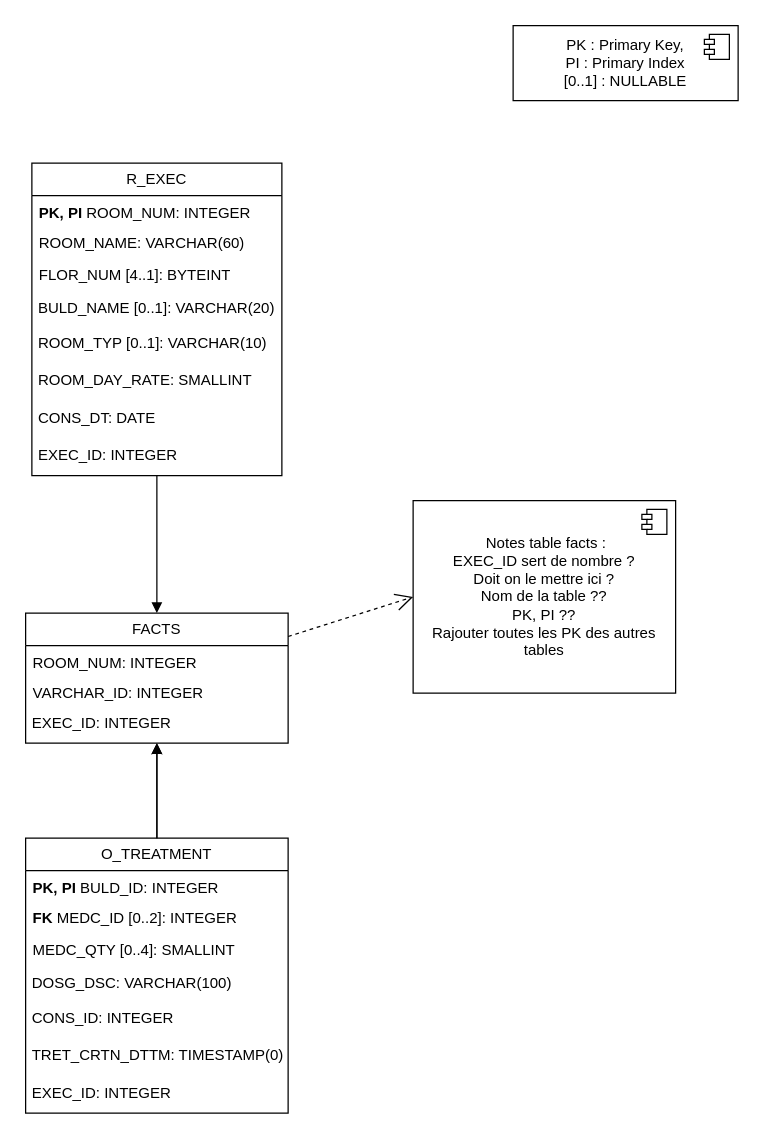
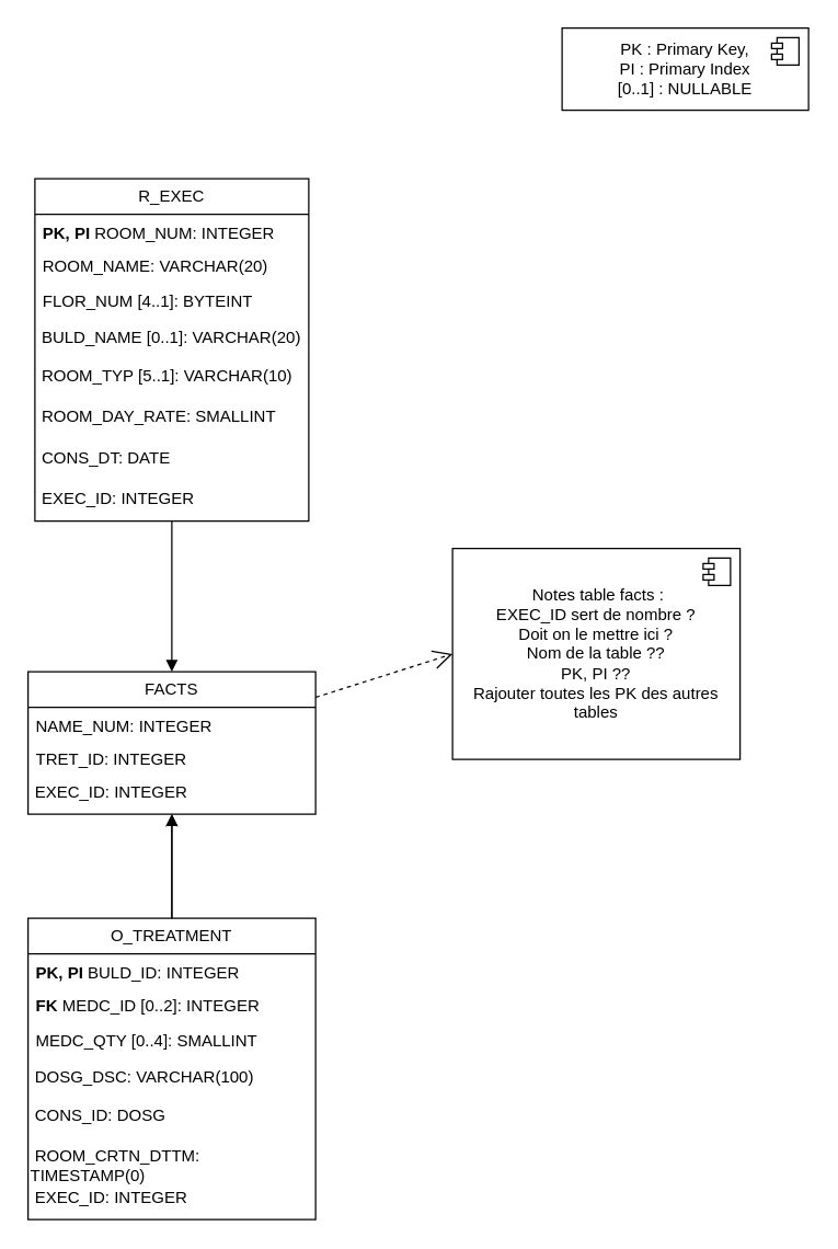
  <mxCell id="0" />
  <mxCell id="1" parent="0" />
  <mxCell id="2" value="R_EXEC" style="swimlane;fontStyle=0;childLayout=stackLayout;horizontal=1;startSize=26;fillColor=none;horizontalStack=0;resizeParent=1;resizeParentMax=0;resizeLast=0;collapsible=1;marginBottom=0;whiteSpace=wrap;html=1;" vertex="1" parent="1"><mxGeometry x="25" y="130" width="200" height="250" as="geometry" /></mxCell>
  <mxCell id="3" value="&lt;b&gt;PK, PI &lt;/b&gt;ROOM_NUM: INTEGER" style="text;strokeColor=none;fillColor=none;align=left;verticalAlign=top;spacingLeft=4;spacingRight=4;overflow=hidden;rotatable=0;points=[[0,0.5],[1,0.5]];portConstraint=eastwest;whiteSpace=wrap;html=1;" vertex="1" parent="2"><mxGeometry y="26" width="200" height="24" as="geometry" /></mxCell>
- <mxCell id="4" value="ROOM_NAME: VARCHAR(60)" style="text;strokeColor=none;fillColor=none;align=left;verticalAlign=top;spacingLeft=4;spacingRight=4;overflow=hidden;rotatable=0;points=[[0,0.5],[1,0.5]];portConstraint=eastwest;whiteSpace=wrap;html=1;" vertex="1" parent="2"><mxGeometry y="50" width="200" height="26" as="geometry" /></mxCell>
+ <mxCell id="4" value="ROOM_NAME: VARCHAR(20)" style="text;strokeColor=none;fillColor=none;align=left;verticalAlign=top;spacingLeft=4;spacingRight=4;overflow=hidden;rotatable=0;points=[[0,0.5],[1,0.5]];portConstraint=eastwest;whiteSpace=wrap;html=1;" vertex="1" parent="2"><mxGeometry y="50" width="200" height="26" as="geometry" /></mxCell>
  <mxCell id="5" value="FLOR_NUM [4..1]: BYTEINT" style="text;strokeColor=none;fillColor=none;align=left;verticalAlign=top;spacingLeft=4;spacingRight=4;overflow=hidden;rotatable=0;points=[[0,0.5],[1,0.5]];portConstraint=eastwest;whiteSpace=wrap;html=1;" vertex="1" parent="2"><mxGeometry y="76" width="200" height="26" as="geometry" /></mxCell>
  <mxCell id="6" value="&amp;nbsp;BULD_NAME [0..1]: VARCHAR(20)" style="text;whiteSpace=wrap;html=1;" vertex="1" parent="2"><mxGeometry y="102" width="200" height="28" as="geometry" /></mxCell>
- <mxCell id="7" value="&amp;nbsp;ROOM_TYP [0..1]: VARCHAR(10)" style="text;whiteSpace=wrap;html=1;" vertex="1" parent="2"><mxGeometry y="130" width="200" height="30" as="geometry" /></mxCell>
+ <mxCell id="7" value="&amp;nbsp;ROOM_TYP [5..1]: VARCHAR(10)" style="text;whiteSpace=wrap;html=1;" vertex="1" parent="2"><mxGeometry y="130" width="200" height="30" as="geometry" /></mxCell>
  <mxCell id="8" value="&amp;nbsp;ROOM_DAY_RATE: SMALLINT" style="text;whiteSpace=wrap;html=1;" vertex="1" parent="2"><mxGeometry y="160" width="200" height="30" as="geometry" /></mxCell>
  <mxCell id="9" value="&amp;nbsp;CONS_DT: DATE" style="text;whiteSpace=wrap;html=1;" vertex="1" parent="2"><mxGeometry y="190" width="200" height="30" as="geometry" /></mxCell>
  <mxCell id="10" value="&amp;nbsp;EXEC_ID: INTEGER" style="text;whiteSpace=wrap;html=1;" vertex="1" parent="2"><mxGeometry y="220" width="200" height="30" as="geometry" /></mxCell>
  <mxCell id="11" value="&lt;div&gt;PK : Primary Key,&lt;/div&gt;&lt;div&gt;PI : Primary Index&lt;/div&gt;&lt;div&gt;[0..1] : NULLABLE&lt;br&gt;&lt;/div&gt;" style="html=1;dropTarget=0;whiteSpace=wrap;" vertex="1" parent="1"><mxGeometry x="410" y="20" width="180" height="60" as="geometry" /></mxCell>
  <mxCell id="12" value="" style="shape=module;jettyWidth=8;jettyHeight=4;" vertex="1" parent="11"><mxGeometry x="1" width="20" height="20" relative="1" as="geometry"><mxPoint x="-27" y="7" as="offset" /></mxGeometry></mxCell>
  <mxCell id="13" value="" style="edgeStyle=orthogonalEdgeStyle;rounded=0;orthogonalLoop=1;jettySize=auto;html=1;" edge="1" parent="1" source="14" target="25"><mxGeometry relative="1" as="geometry" /></mxCell>
  <mxCell id="14" value="O_TREATMENT" style="swimlane;fontStyle=0;childLayout=stackLayout;horizontal=1;startSize=26;fillColor=none;horizontalStack=0;resizeParent=1;resizeParentMax=0;resizeLast=0;collapsible=1;marginBottom=0;whiteSpace=wrap;html=1;" vertex="1" parent="1"><mxGeometry x="20" y="670" width="210" height="220" as="geometry" /></mxCell>
  <mxCell id="15" value="&lt;b&gt;PK, PI &lt;/b&gt;BULD_ID: INTEGER" style="text;strokeColor=none;fillColor=none;align=left;verticalAlign=top;spacingLeft=4;spacingRight=4;overflow=hidden;rotatable=0;points=[[0,0.5],[1,0.5]];portConstraint=eastwest;whiteSpace=wrap;html=1;" vertex="1" parent="14"><mxGeometry y="26" width="210" height="24" as="geometry" /></mxCell>
  <mxCell id="16" value="&lt;b&gt;FK &lt;/b&gt;MEDC_ID [0..2]: INTEGER" style="text;strokeColor=none;fillColor=none;align=left;verticalAlign=top;spacingLeft=4;spacingRight=4;overflow=hidden;rotatable=0;points=[[0,0.5],[1,0.5]];portConstraint=eastwest;whiteSpace=wrap;html=1;" vertex="1" parent="14"><mxGeometry y="50" width="210" height="26" as="geometry" /></mxCell>
  <mxCell id="17" value="MEDC_QTY [0..4]: SMALLINT" style="text;strokeColor=none;fillColor=none;align=left;verticalAlign=top;spacingLeft=4;spacingRight=4;overflow=hidden;rotatable=0;points=[[0,0.5],[1,0.5]];portConstraint=eastwest;whiteSpace=wrap;html=1;" vertex="1" parent="14"><mxGeometry y="76" width="210" height="26" as="geometry" /></mxCell>
  <mxCell id="18" value="&amp;nbsp;DOSG_DSC: VARCHAR(100)" style="text;whiteSpace=wrap;html=1;" vertex="1" parent="14"><mxGeometry y="102" width="210" height="28" as="geometry" /></mxCell>
- <mxCell id="19" value="&amp;nbsp;CONS_ID: INTEGER" style="text;whiteSpace=wrap;html=1;" vertex="1" parent="14"><mxGeometry y="130" width="210" height="30" as="geometry" /></mxCell>
- <mxCell id="20" value="&amp;nbsp;TRET_CRTN_DTTM: TIMESTAMP(0)" style="text;whiteSpace=wrap;html=1;" vertex="1" parent="14"><mxGeometry y="160" width="210" height="30" as="geometry" /></mxCell>
+ <mxCell id="19" value="&amp;nbsp;CONS_ID: DOSG" style="text;whiteSpace=wrap;html=1;" vertex="1" parent="14"><mxGeometry y="130" width="210" height="30" as="geometry" /></mxCell>
+ <mxCell id="20" value="&amp;nbsp;ROOM_CRTN_DTTM: TIMESTAMP(0)" style="text;whiteSpace=wrap;html=1;" vertex="1" parent="14"><mxGeometry y="160" width="210" height="30" as="geometry" /></mxCell>
  <mxCell id="21" value="&amp;nbsp;EXEC_ID: INTEGER" style="text;whiteSpace=wrap;html=1;" vertex="1" parent="14"><mxGeometry y="190" width="210" height="30" as="geometry" /></mxCell>
  <mxCell id="22" value="FACTS" style="swimlane;fontStyle=0;childLayout=stackLayout;horizontal=1;startSize=26;fillColor=none;horizontalStack=0;resizeParent=1;resizeParentMax=0;resizeLast=0;collapsible=1;marginBottom=0;whiteSpace=wrap;html=1;" vertex="1" parent="1"><mxGeometry x="20" y="490" width="210" height="104" as="geometry" /></mxCell>
- <mxCell id="23" value="ROOM_NUM: INTEGER" style="text;strokeColor=none;fillColor=none;align=left;verticalAlign=top;spacingLeft=4;spacingRight=4;overflow=hidden;rotatable=0;points=[[0,0.5],[1,0.5]];portConstraint=eastwest;whiteSpace=wrap;html=1;" vertex="1" parent="22"><mxGeometry y="26" width="210" height="24" as="geometry" /></mxCell>
- <mxCell id="24" value="VARCHAR_ID: INTEGER" style="text;strokeColor=none;fillColor=none;align=left;verticalAlign=top;spacingLeft=4;spacingRight=4;overflow=hidden;rotatable=0;points=[[0,0.5],[1,0.5]];portConstraint=eastwest;whiteSpace=wrap;html=1;" vertex="1" parent="22"><mxGeometry y="50" width="210" height="24" as="geometry" /></mxCell>
+ <mxCell id="23" value="NAME_NUM: INTEGER" style="text;strokeColor=none;fillColor=none;align=left;verticalAlign=top;spacingLeft=4;spacingRight=4;overflow=hidden;rotatable=0;points=[[0,0.5],[1,0.5]];portConstraint=eastwest;whiteSpace=wrap;html=1;" vertex="1" parent="22"><mxGeometry y="26" width="210" height="24" as="geometry" /></mxCell>
+ <mxCell id="24" value="TRET_ID: INTEGER" style="text;strokeColor=none;fillColor=none;align=left;verticalAlign=top;spacingLeft=4;spacingRight=4;overflow=hidden;rotatable=0;points=[[0,0.5],[1,0.5]];portConstraint=eastwest;whiteSpace=wrap;html=1;" vertex="1" parent="22"><mxGeometry y="50" width="210" height="24" as="geometry" /></mxCell>
  <mxCell id="25" value="&amp;nbsp;EXEC_ID: INTEGER" style="text;whiteSpace=wrap;html=1;" vertex="1" parent="22"><mxGeometry y="74" width="210" height="30" as="geometry" /></mxCell>
  <mxCell id="26" value="&lt;div&gt;&amp;nbsp;Notes table facts :&lt;br&gt;&lt;/div&gt;&lt;div&gt;EXEC_ID sert de nombre ?&lt;/div&gt;&lt;div&gt;Doit on le mettre ici ?&lt;/div&gt;&lt;div&gt;Nom de la table ??&lt;/div&gt;&lt;div&gt;PK, PI ??&lt;br&gt;&lt;/div&gt;&lt;div&gt;Rajouter toutes les PK des autres tables&lt;br&gt;&lt;/div&gt;" style="html=1;dropTarget=0;whiteSpace=wrap;" vertex="1" parent="1"><mxGeometry x="330" y="400" width="210" height="154" as="geometry" /></mxCell>
  <mxCell id="27" value="" style="shape=module;jettyWidth=8;jettyHeight=4;" vertex="1" parent="26"><mxGeometry x="1" width="20" height="20" relative="1" as="geometry"><mxPoint x="-27" y="7" as="offset" /></mxGeometry></mxCell>
  <mxCell id="28" value="" style="endArrow=open;endSize=12;dashed=1;html=1;rounded=0;entryX=0;entryY=0.5;entryDx=0;entryDy=0;" edge="1" parent="1" source="22" target="26"><mxGeometry width="160" relative="1" as="geometry"><mxPoint x="215" y="480" as="sourcePoint" /><mxPoint x="375" y="480" as="targetPoint" /></mxGeometry></mxCell>
  <mxCell id="29" value="" style="endArrow=block;endFill=1;html=1;edgeStyle=orthogonalEdgeStyle;align=left;verticalAlign=top;rounded=0;exitX=0.5;exitY=0;exitDx=0;exitDy=0;entryX=0.5;entryY=1;entryDx=0;entryDy=0;" edge="1" parent="1" source="14" target="25"><mxGeometry x="-1" relative="1" as="geometry"><mxPoint x="260" y="550" as="sourcePoint" /><mxPoint x="420" y="550" as="targetPoint" /></mxGeometry></mxCell>
  <mxCell id="30" value="" style="endArrow=block;endFill=1;html=1;edgeStyle=orthogonalEdgeStyle;align=left;verticalAlign=top;rounded=0;exitX=0.5;exitY=1;exitDx=0;exitDy=0;entryX=0.5;entryY=0;entryDx=0;entryDy=0;" edge="1" parent="1" source="10" target="22"><mxGeometry x="-1" relative="1" as="geometry"><mxPoint x="135" y="680" as="sourcePoint" /><mxPoint x="135" y="604" as="targetPoint" /></mxGeometry></mxCell>
